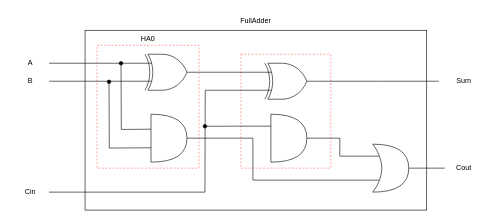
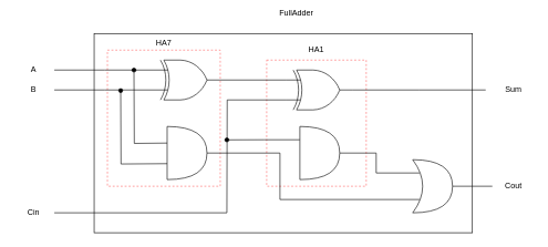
  <mxCell id="0" />
  <mxCell id="1" parent="0" />
  <mxCell id="2" value="" style="rounded=0;whiteSpace=wrap;html=1;" vertex="1" parent="1"><mxGeometry x="141" y="50" width="570" height="300" as="geometry" /></mxCell>
  <mxCell id="3" value="" style="rounded=0;whiteSpace=wrap;html=1;dashed=1;strokeColor=#FF6666;" vertex="1" parent="1"><mxGeometry x="401" y="90" width="150" height="190" as="geometry" /></mxCell>
  <mxCell id="4" value="" style="rounded=0;whiteSpace=wrap;html=1;dashed=1;strokeColor=#FF6666;" vertex="1" parent="1"><mxGeometry x="161" y="75" width="170" height="205" as="geometry" /></mxCell>
  <mxCell id="5" style="edgeStyle=orthogonalEdgeStyle;orthogonalLoop=1;jettySize=auto;html=1;exitX=0;exitY=0.25;exitDx=0;exitDy=0;exitPerimeter=0;strokeColor=default;rounded=0;endArrow=none;endFill=0;" parent="1" source="8" edge="1"><mxGeometry relative="1" as="geometry"><mxPoint x="81" y="105" as="targetPoint" /></mxGeometry></mxCell>
  <mxCell id="6" style="edgeStyle=orthogonalEdgeStyle;rounded=0;orthogonalLoop=1;jettySize=auto;html=1;exitX=0;exitY=0.75;exitDx=0;exitDy=0;exitPerimeter=0;strokeColor=default;endArrow=none;endFill=0;" parent="1" source="8" edge="1"><mxGeometry relative="1" as="geometry"><mxPoint x="81" y="135" as="targetPoint" /></mxGeometry></mxCell>
  <mxCell id="7" style="edgeStyle=orthogonalEdgeStyle;rounded=0;orthogonalLoop=1;jettySize=auto;html=1;exitX=1;exitY=0.5;exitDx=0;exitDy=0;exitPerimeter=0;strokeColor=default;endArrow=none;endFill=0;entryX=0;entryY=0.25;entryDx=0;entryDy=0;entryPerimeter=0;" parent="1" source="8" edge="1" target="15"><mxGeometry relative="1" as="geometry"><mxPoint x="421" y="120.048" as="targetPoint" /></mxGeometry></mxCell>
  <mxCell id="8" value="" style="verticalLabelPosition=bottom;shadow=0;dashed=0;align=center;html=1;verticalAlign=top;shape=mxgraph.electrical.logic_gates.logic_gate;operation=xor;" parent="1" vertex="1"><mxGeometry x="231" y="90" width="100" height="60" as="geometry" /></mxCell>
  <mxCell id="9" style="edgeStyle=orthogonalEdgeStyle;rounded=0;orthogonalLoop=1;jettySize=auto;html=1;exitX=0;exitY=0.25;exitDx=0;exitDy=0;exitPerimeter=0;strokeColor=default;endArrow=oval;endFill=1;" parent="1" edge="1"><mxGeometry relative="1" as="geometry"><mxPoint x="201" y="105" as="targetPoint" /><mxPoint x="251" y="215" as="sourcePoint" /></mxGeometry></mxCell>
  <mxCell id="10" style="edgeStyle=orthogonalEdgeStyle;rounded=0;orthogonalLoop=1;jettySize=auto;html=1;exitX=0;exitY=0.75;exitDx=0;exitDy=0;exitPerimeter=0;strokeColor=default;endArrow=oval;endFill=1;" parent="1" edge="1"><mxGeometry relative="1" as="geometry"><mxPoint x="181" y="136" as="targetPoint" /><mxPoint x="251" y="246" as="sourcePoint" /></mxGeometry></mxCell>
  <mxCell id="11" style="edgeStyle=orthogonalEdgeStyle;rounded=0;orthogonalLoop=1;jettySize=auto;html=1;exitX=1;exitY=0.5;exitDx=0;exitDy=0;exitPerimeter=0;endArrow=none;endFill=0;entryX=0.175;entryY=0.75;entryDx=0;entryDy=0;entryPerimeter=0;" edge="1" parent="1" source="12" target="20"><mxGeometry relative="1" as="geometry"><mxPoint x="451" y="320" as="targetPoint" /><Array as="points"><mxPoint x="421" y="230" /><mxPoint x="421" y="300" /></Array></mxGeometry></mxCell>
  <mxCell id="12" value="" style="shape=or;whiteSpace=wrap;html=1;" parent="1" vertex="1"><mxGeometry x="251" y="190" width="60" height="80" as="geometry" /></mxCell>
  <mxCell id="13" style="edgeStyle=orthogonalEdgeStyle;rounded=0;orthogonalLoop=1;jettySize=auto;html=1;exitX=0;exitY=0.75;exitDx=0;exitDy=0;exitPerimeter=0;endArrow=none;endFill=0;" edge="1" parent="1" source="15"><mxGeometry relative="1" as="geometry"><mxPoint x="341" y="320" as="targetPoint" /></mxGeometry></mxCell>
  <mxCell id="14" style="edgeStyle=orthogonalEdgeStyle;rounded=0;orthogonalLoop=1;jettySize=auto;html=1;exitX=1;exitY=0.5;exitDx=0;exitDy=0;exitPerimeter=0;endArrow=none;endFill=0;" edge="1" parent="1" source="15"><mxGeometry relative="1" as="geometry"><mxPoint x="731" y="135" as="targetPoint" /></mxGeometry></mxCell>
  <mxCell id="15" value="" style="verticalLabelPosition=bottom;shadow=0;dashed=0;align=center;html=1;verticalAlign=top;shape=mxgraph.electrical.logic_gates.logic_gate;operation=xor;" vertex="1" parent="1"><mxGeometry x="431" y="105" width="100" height="60" as="geometry" /></mxCell>
  <mxCell id="16" style="edgeStyle=orthogonalEdgeStyle;rounded=0;orthogonalLoop=1;jettySize=auto;html=1;exitX=0;exitY=0.25;exitDx=0;exitDy=0;exitPerimeter=0;endArrow=oval;endFill=1;" edge="1" parent="1" source="18"><mxGeometry relative="1" as="geometry"><mxPoint x="341" y="210.143" as="targetPoint" /></mxGeometry></mxCell>
  <mxCell id="17" style="edgeStyle=orthogonalEdgeStyle;rounded=0;orthogonalLoop=1;jettySize=auto;html=1;exitX=1;exitY=0.5;exitDx=0;exitDy=0;exitPerimeter=0;entryX=0.175;entryY=0.25;entryDx=0;entryDy=0;entryPerimeter=0;endArrow=none;endFill=0;" edge="1" parent="1" source="18" target="20"><mxGeometry relative="1" as="geometry" /></mxCell>
  <mxCell id="18" value="" style="shape=or;whiteSpace=wrap;html=1;" vertex="1" parent="1"><mxGeometry x="451" y="190" width="60" height="80" as="geometry" /></mxCell>
  <mxCell id="19" style="edgeStyle=orthogonalEdgeStyle;rounded=0;orthogonalLoop=1;jettySize=auto;html=1;exitX=1;exitY=0.5;exitDx=0;exitDy=0;exitPerimeter=0;endArrow=none;endFill=0;" edge="1" parent="1" source="20"><mxGeometry relative="1" as="geometry"><mxPoint x="741" y="280" as="targetPoint" /></mxGeometry></mxCell>
  <mxCell id="20" value="" style="shape=xor;whiteSpace=wrap;html=1;" vertex="1" parent="1"><mxGeometry x="621" y="240" width="60" height="80" as="geometry" /></mxCell>
  <mxCell id="21" value="" style="endArrow=none;html=1;rounded=0;" edge="1" parent="1"><mxGeometry width="50" height="50" relative="1" as="geometry"><mxPoint x="81" y="320" as="sourcePoint" /><mxPoint x="341" y="320" as="targetPoint" /></mxGeometry></mxCell>
  <mxCell id="22" value="A" style="text;html=1;strokeColor=none;fillColor=none;align=center;verticalAlign=middle;whiteSpace=wrap;rounded=0;" vertex="1" parent="1"><mxGeometry x="20" y="90" width="60" height="30" as="geometry" /></mxCell>
  <mxCell id="23" value="B" style="text;html=1;strokeColor=none;fillColor=none;align=center;verticalAlign=middle;whiteSpace=wrap;rounded=0;" vertex="1" parent="1"><mxGeometry x="20" y="120" width="60" height="30" as="geometry" /></mxCell>
  <mxCell id="24" value="Cin" style="text;html=1;strokeColor=none;fillColor=none;align=center;verticalAlign=middle;whiteSpace=wrap;rounded=0;" vertex="1" parent="1"><mxGeometry x="20" y="305" width="60" height="30" as="geometry" /></mxCell>
  <mxCell id="25" value="Cout" style="text;html=1;strokeColor=none;fillColor=none;align=center;verticalAlign=middle;whiteSpace=wrap;rounded=0;" vertex="1" parent="1"><mxGeometry x="743" y="265" width="60" height="30" as="geometry" /></mxCell>
  <mxCell id="26" value="Sum" style="text;html=1;strokeColor=none;fillColor=none;align=center;verticalAlign=middle;whiteSpace=wrap;rounded=0;" vertex="1" parent="1"><mxGeometry x="743" y="120" width="60" height="30" as="geometry" /></mxCell>
- <mxCell id="27" value="HA0" style="text;html=1;strokeColor=none;fillColor=none;align=center;verticalAlign=middle;whiteSpace=wrap;rounded=0;dashed=1;" vertex="1" parent="1"><mxGeometry x="216" y="50" width="60" height="30" as="geometry" /></mxCell>
- <mxCell id="29" value="FullAdder" style="text;html=1;strokeColor=none;fillColor=none;align=center;verticalAlign=middle;whiteSpace=wrap;rounded=0;dashed=1;" vertex="1" parent="1"><mxGeometry x="396" y="20" width="60" height="30" as="geometry" /></mxCell>
+ <mxCell id="27" value="HA7" style="text;html=1;strokeColor=none;fillColor=none;align=center;verticalAlign=middle;whiteSpace=wrap;rounded=0;dashed=1;" vertex="1" parent="1"><mxGeometry x="216" y="50" width="60" height="30" as="geometry" /></mxCell>
+ <mxCell id="28" value="HA1" style="text;html=1;strokeColor=none;fillColor=none;align=center;verticalAlign=middle;whiteSpace=wrap;rounded=0;dashed=1;" vertex="1" parent="1"><mxGeometry x="446" y="60" width="60" height="30" as="geometry" /></mxCell>
+ <mxCell id="29" value="FullAdder" style="text;html=1;strokeColor=none;fillColor=none;align=center;verticalAlign=middle;whiteSpace=wrap;rounded=0;dashed=1;" vertex="1" parent="1"><mxGeometry x="416" y="5" width="60" height="30" as="geometry" /></mxCell>
